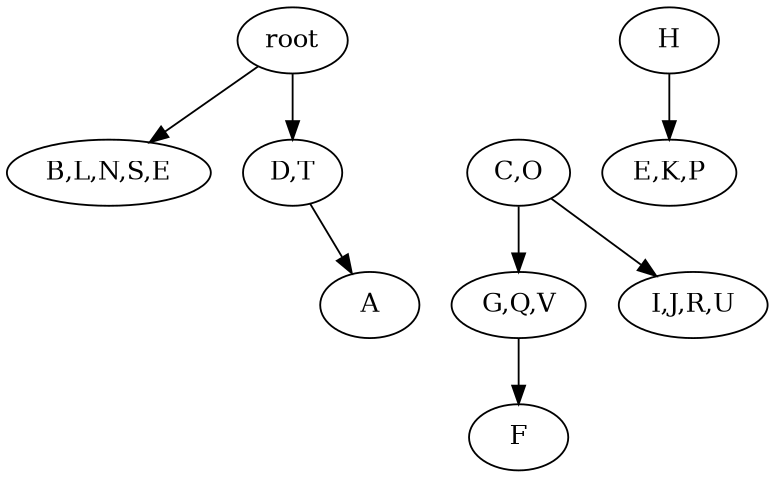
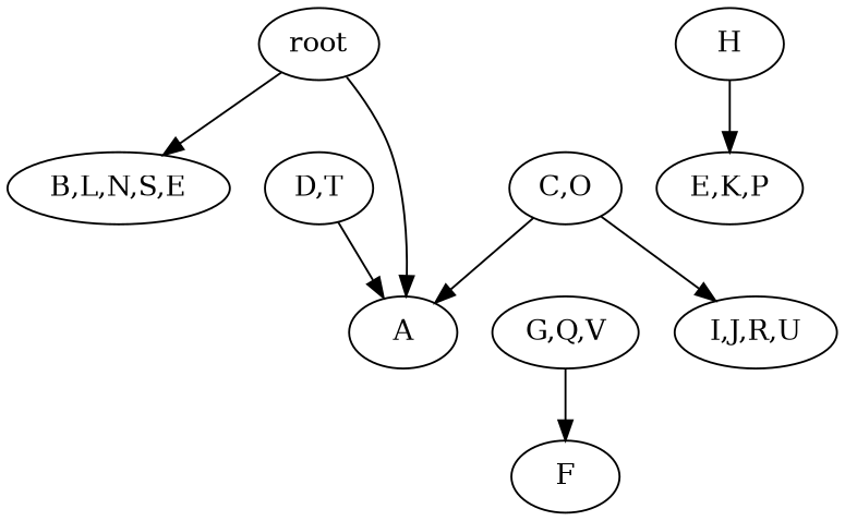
  strict digraph {
    n1 [label=root]
    n2 [label="B,L,N,S,E"]
    n3 [label="D,T"]
    n4 [label="C,O"]
    n5 [label="G,Q,V"]
    n6 [label="I,J,R,U"]
    n7 [label=A]
    n8 [label=F]
    n9 [label=H]
    n10 [label="E,K,P"]
    n1 -> n2
-   n1 -> n3
+   n1 -> n7
    n3 -> n7
-   n4 -> n5
+   n4 -> n7
    n4 -> n6
    n5 -> n8
    n9 -> n10
  }
